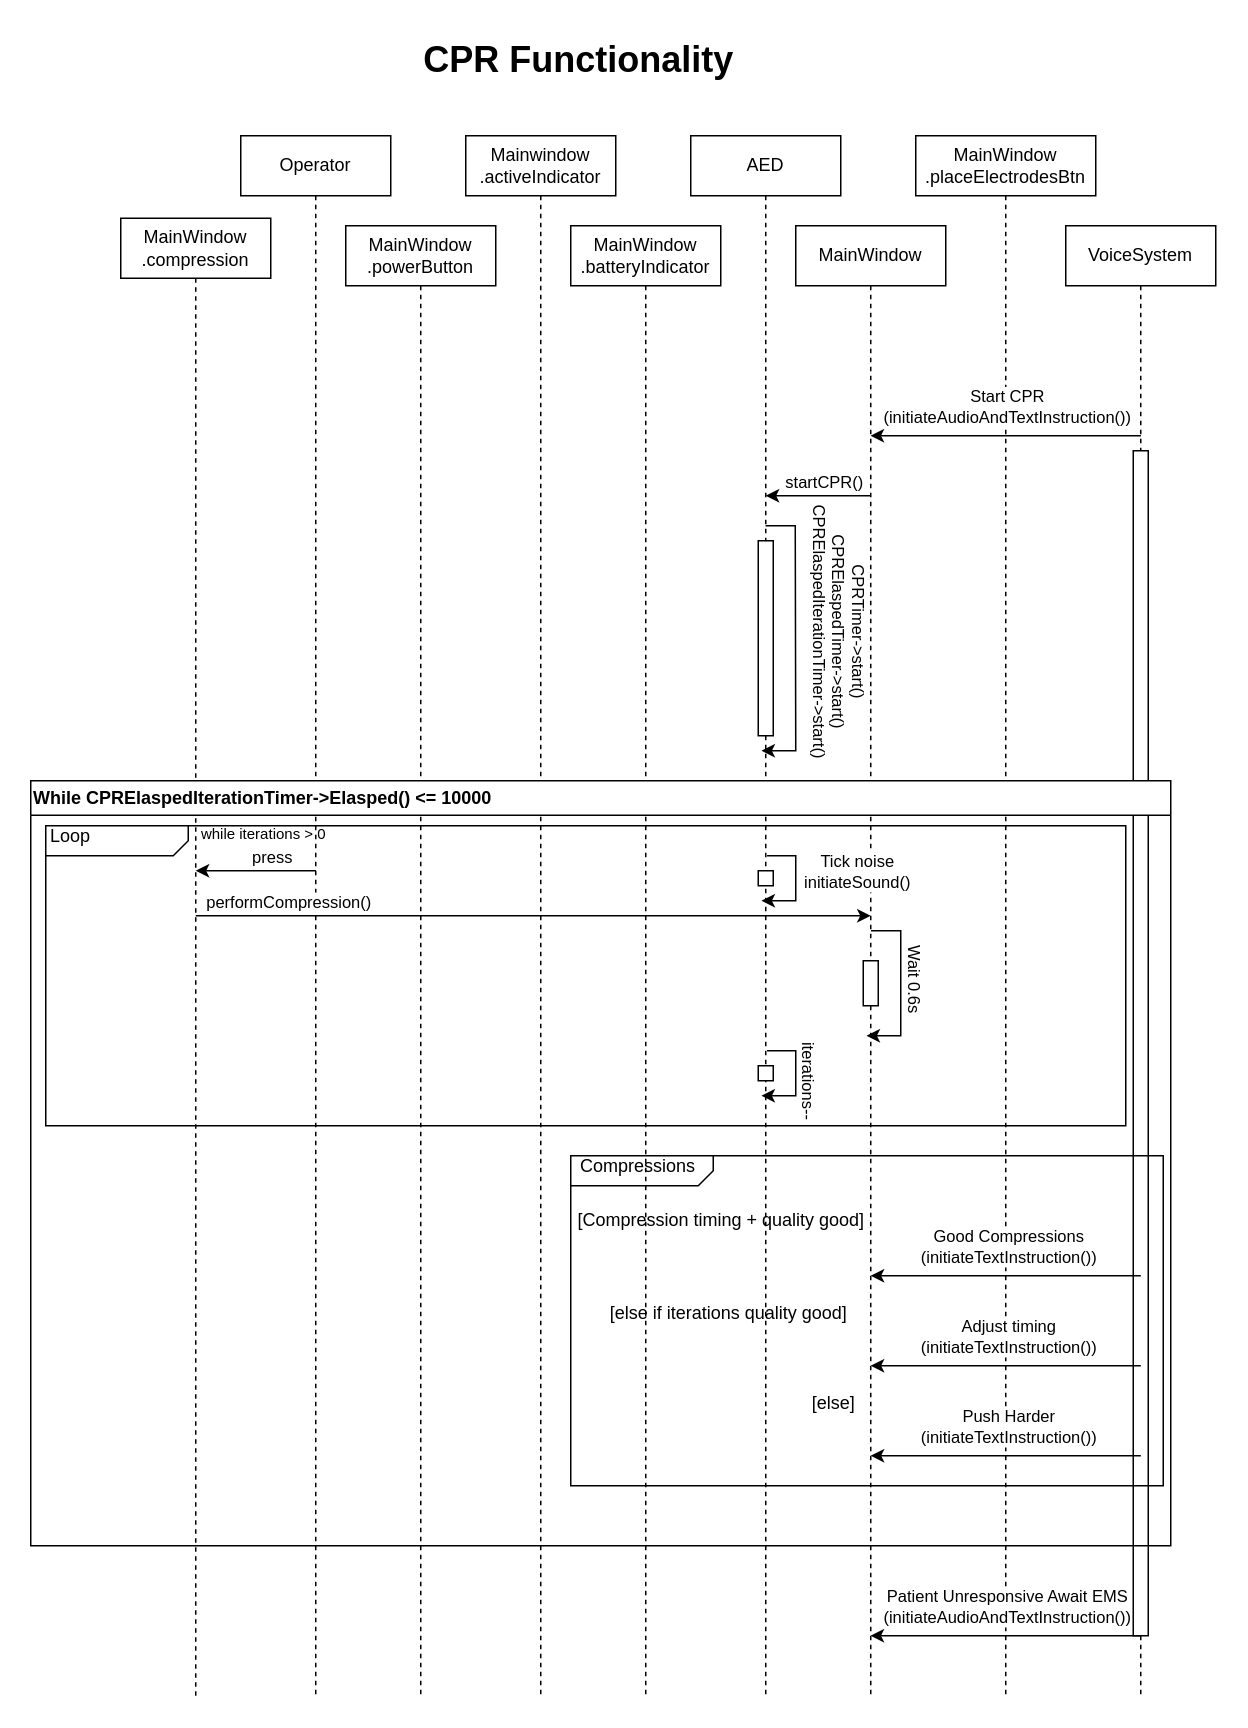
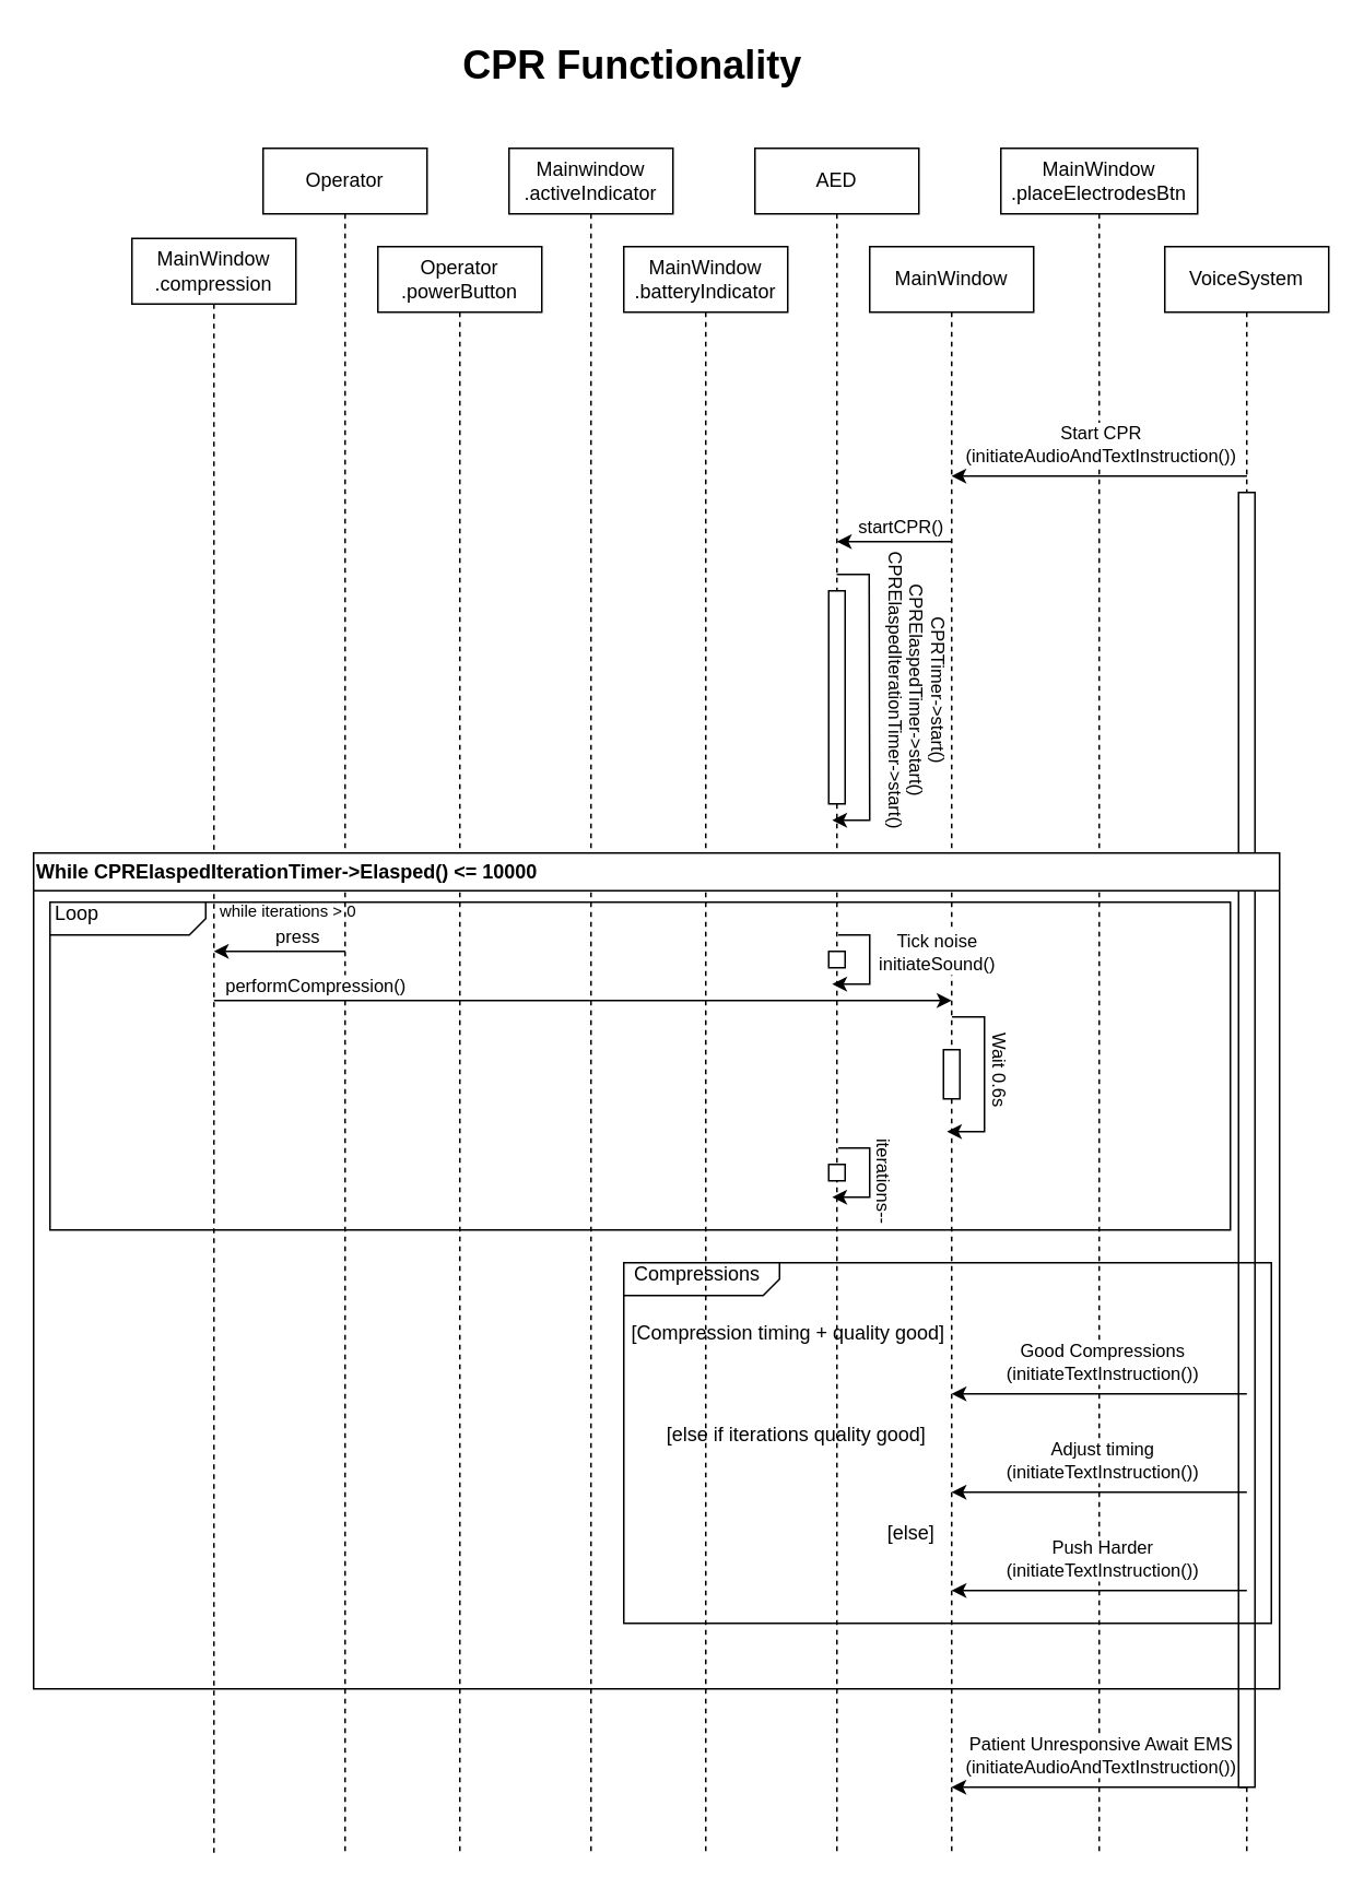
  <mxCell id="0" />
  <mxCell id="1" parent="0" />
  <mxCell id="2" value="CPR Functionality" style="text;strokeColor=none;fillColor=none;html=1;fontSize=24;fontStyle=1;verticalAlign=middle;align=center;" parent="1" vertex="1"><mxGeometry x="165" y="20" width="440" height="40" as="geometry" /></mxCell>
  <mxCell id="3" value="Operator" style="shape=umlLifeline;perimeter=lifelinePerimeter;whiteSpace=wrap;html=1;container=0;dropTarget=0;collapsible=0;recursiveResize=0;outlineConnect=0;portConstraint=eastwest;newEdgeStyle={&quot;edgeStyle&quot;:&quot;elbowEdgeStyle&quot;,&quot;elbow&quot;:&quot;vertical&quot;,&quot;curved&quot;:0,&quot;rounded&quot;:0};" parent="1" vertex="1"><mxGeometry x="160" y="90" width="100" height="1040" as="geometry" /></mxCell>
  <mxCell id="4" value="&lt;div&gt;AED&lt;/div&gt;" style="shape=umlLifeline;perimeter=lifelinePerimeter;whiteSpace=wrap;html=1;container=0;dropTarget=0;collapsible=0;recursiveResize=0;outlineConnect=0;portConstraint=eastwest;newEdgeStyle={&quot;edgeStyle&quot;:&quot;elbowEdgeStyle&quot;,&quot;elbow&quot;:&quot;vertical&quot;,&quot;curved&quot;:0,&quot;rounded&quot;:0};" parent="1" vertex="1"><mxGeometry x="460" y="90" width="100" height="1040" as="geometry" /></mxCell>
  <mxCell id="5" value="" style="html=1;points=[[0,0,0,0,5],[0,1,0,0,-5],[1,0,0,0,5],[1,1,0,0,-5]];perimeter=orthogonalPerimeter;outlineConnect=0;targetShapes=umlLifeline;portConstraint=eastwest;newEdgeStyle={&quot;curved&quot;:0,&quot;rounded&quot;:0};" vertex="1" parent="4"><mxGeometry x="45" y="270" width="10" height="130" as="geometry" /></mxCell>
  <mxCell id="6" value="VoiceSystem" style="shape=umlLifeline;perimeter=lifelinePerimeter;whiteSpace=wrap;html=1;container=0;dropTarget=0;collapsible=0;recursiveResize=0;outlineConnect=0;portConstraint=eastwest;newEdgeStyle={&quot;edgeStyle&quot;:&quot;elbowEdgeStyle&quot;,&quot;elbow&quot;:&quot;vertical&quot;,&quot;curved&quot;:0,&quot;rounded&quot;:0};" parent="1" vertex="1"><mxGeometry x="710" y="150" width="100" height="980" as="geometry" /></mxCell>
  <mxCell id="7" value="" style="html=1;points=[[0,0,0,0,5],[0,1,0,0,-5],[1,0,0,0,5],[1,1,0,0,-5]];perimeter=orthogonalPerimeter;outlineConnect=0;targetShapes=umlLifeline;portConstraint=eastwest;newEdgeStyle={&quot;curved&quot;:0,&quot;rounded&quot;:0};" vertex="1" parent="6"><mxGeometry x="45" y="150" width="10" height="790" as="geometry" /></mxCell>
  <mxCell id="8" value="MainWindow" style="shape=umlLifeline;perimeter=lifelinePerimeter;whiteSpace=wrap;html=1;container=0;dropTarget=0;collapsible=0;recursiveResize=0;outlineConnect=0;portConstraint=eastwest;newEdgeStyle={&quot;edgeStyle&quot;:&quot;elbowEdgeStyle&quot;,&quot;elbow&quot;:&quot;vertical&quot;,&quot;curved&quot;:0,&quot;rounded&quot;:0};" parent="1" vertex="1"><mxGeometry x="530" y="150" width="100" height="980" as="geometry" /></mxCell>
- <mxCell id="9" value="&lt;div&gt;MainWindow&lt;/div&gt;&lt;div&gt;.powerButton&lt;/div&gt;" style="shape=umlLifeline;perimeter=lifelinePerimeter;whiteSpace=wrap;html=1;container=0;dropTarget=0;collapsible=0;recursiveResize=0;outlineConnect=0;portConstraint=eastwest;newEdgeStyle={&quot;edgeStyle&quot;:&quot;elbowEdgeStyle&quot;,&quot;elbow&quot;:&quot;vertical&quot;,&quot;curved&quot;:0,&quot;rounded&quot;:0};" parent="1" vertex="1"><mxGeometry x="230" y="150" width="100" height="980" as="geometry" /></mxCell>
+ <mxCell id="9" value="&lt;div&gt;Operator&lt;/div&gt;&lt;div&gt;.powerButton&lt;/div&gt;" style="shape=umlLifeline;perimeter=lifelinePerimeter;whiteSpace=wrap;html=1;container=0;dropTarget=0;collapsible=0;recursiveResize=0;outlineConnect=0;portConstraint=eastwest;newEdgeStyle={&quot;edgeStyle&quot;:&quot;elbowEdgeStyle&quot;,&quot;elbow&quot;:&quot;vertical&quot;,&quot;curved&quot;:0,&quot;rounded&quot;:0};" parent="1" vertex="1"><mxGeometry x="230" y="150" width="100" height="980" as="geometry" /></mxCell>
  <mxCell id="10" value="&lt;div&gt;Mainwindow&lt;/div&gt;&lt;div&gt;.activeIndicator&lt;br&gt;&lt;/div&gt;" style="shape=umlLifeline;perimeter=lifelinePerimeter;whiteSpace=wrap;html=1;container=0;dropTarget=0;collapsible=0;recursiveResize=0;outlineConnect=0;portConstraint=eastwest;newEdgeStyle={&quot;edgeStyle&quot;:&quot;elbowEdgeStyle&quot;,&quot;elbow&quot;:&quot;vertical&quot;,&quot;curved&quot;:0,&quot;rounded&quot;:0};" parent="1" vertex="1"><mxGeometry x="310" y="90" width="100" height="1040" as="geometry" /></mxCell>
  <mxCell id="11" value="&lt;div&gt;MainWindow&lt;/div&gt;&lt;div&gt;.batteryIndicator&lt;br&gt;&lt;/div&gt;" style="shape=umlLifeline;perimeter=lifelinePerimeter;whiteSpace=wrap;html=1;container=0;dropTarget=0;collapsible=0;recursiveResize=0;outlineConnect=0;portConstraint=eastwest;newEdgeStyle={&quot;edgeStyle&quot;:&quot;elbowEdgeStyle&quot;,&quot;elbow&quot;:&quot;vertical&quot;,&quot;curved&quot;:0,&quot;rounded&quot;:0};" parent="1" vertex="1"><mxGeometry x="380" y="150" width="100" height="980" as="geometry" /></mxCell>
  <mxCell id="12" value="&lt;div&gt;MainWindow&lt;/div&gt;&lt;div&gt;.placeElectrodesBtn&lt;br&gt;&lt;/div&gt;" style="shape=umlLifeline;perimeter=lifelinePerimeter;whiteSpace=wrap;html=1;container=0;dropTarget=0;collapsible=0;recursiveResize=0;outlineConnect=0;portConstraint=eastwest;newEdgeStyle={&quot;edgeStyle&quot;:&quot;elbowEdgeStyle&quot;,&quot;elbow&quot;:&quot;vertical&quot;,&quot;curved&quot;:0,&quot;rounded&quot;:0};" parent="1" vertex="1"><mxGeometry x="610" y="90" width="120" height="1040" as="geometry" /></mxCell>
  <mxCell id="13" value="" style="endArrow=classic;html=1;rounded=0;" parent="1" edge="1"><mxGeometry width="50" height="50" relative="1" as="geometry"><mxPoint x="760.09" y="290" as="sourcePoint" /><mxPoint x="579.914" y="290" as="targetPoint" /></mxGeometry></mxCell>
  <mxCell id="14" value="&lt;div&gt;Start CPR&lt;br&gt;&lt;/div&gt;&lt;div&gt;(initiateAudioAndTextInstruction())&lt;/div&gt;" style="edgeLabel;html=1;align=center;verticalAlign=middle;resizable=0;points=[];" parent="13" connectable="0" vertex="1"><mxGeometry x="-0.124" y="-2" relative="1" as="geometry"><mxPoint x="-11" y="-18" as="offset" /></mxGeometry></mxCell>
  <mxCell id="15" value="&lt;div&gt;MainWindow&lt;/div&gt;&lt;div&gt;.compression&lt;br&gt;&lt;/div&gt;" style="shape=umlLifeline;perimeter=lifelinePerimeter;whiteSpace=wrap;html=1;container=0;dropTarget=0;collapsible=0;recursiveResize=0;outlineConnect=0;portConstraint=eastwest;newEdgeStyle={&quot;edgeStyle&quot;:&quot;elbowEdgeStyle&quot;,&quot;elbow&quot;:&quot;vertical&quot;,&quot;curved&quot;:0,&quot;rounded&quot;:0};fillColor=none;" parent="1" vertex="1"><mxGeometry x="80" y="145" width="100" height="985" as="geometry" /></mxCell>
  <mxCell id="16" value="" style="endArrow=classic;html=1;rounded=0;" parent="1" edge="1"><mxGeometry width="50" height="50" relative="1" as="geometry"><mxPoint x="210.18" y="580" as="sourcePoint" /><mxPoint x="130" y="580" as="targetPoint" /></mxGeometry></mxCell>
  <mxCell id="17" value="press" style="edgeLabel;html=1;align=center;verticalAlign=middle;resizable=0;points=[];" parent="16" connectable="0" vertex="1"><mxGeometry x="-0.124" y="-2" relative="1" as="geometry"><mxPoint x="5" y="-8" as="offset" /></mxGeometry></mxCell>
  <mxCell id="18" value="" style="endArrow=classic;html=1;rounded=0;" parent="1" edge="1"><mxGeometry width="50" height="50" relative="1" as="geometry"><mxPoint x="130.002" y="610" as="sourcePoint" /><mxPoint x="579.91" y="610" as="targetPoint" /></mxGeometry></mxCell>
  <mxCell id="19" value="performCompression()" style="edgeLabel;html=1;align=center;verticalAlign=middle;resizable=0;points=[];" parent="18" connectable="0" vertex="1"><mxGeometry x="-0.792" y="-1" relative="1" as="geometry"><mxPoint x="14" y="-11" as="offset" /></mxGeometry></mxCell>
  <mxCell id="20" value="" style="endArrow=classic;html=1;rounded=0;" parent="1" edge="1"><mxGeometry width="50" height="50" relative="1" as="geometry"><mxPoint x="580.21" y="620" as="sourcePoint" /><mxPoint x="577.167" y="690" as="targetPoint" /><Array as="points"><mxPoint x="600" y="620" /><mxPoint x="600" y="690" /></Array></mxGeometry></mxCell>
  <mxCell id="21" value="&lt;div&gt;Wait 0.6s&lt;/div&gt;" style="edgeLabel;html=1;align=center;verticalAlign=middle;resizable=0;points=[];rotation=90;" parent="20" connectable="0" vertex="1"><mxGeometry x="-0.508" y="2" relative="1" as="geometry"><mxPoint x="8" y="23" as="offset" /></mxGeometry></mxCell>
  <mxCell id="22" value="" style="endArrow=classic;html=1;rounded=0;" parent="1" edge="1"><mxGeometry width="50" height="50" relative="1" as="geometry"><mxPoint x="579.59" y="330" as="sourcePoint" /><mxPoint x="510" y="330" as="targetPoint" /></mxGeometry></mxCell>
  <mxCell id="23" value="startCPR()" style="edgeLabel;html=1;align=center;verticalAlign=middle;resizable=0;points=[];" parent="22" connectable="0" vertex="1"><mxGeometry x="-0.124" y="-2" relative="1" as="geometry"><mxPoint x="-1" y="-8" as="offset" /></mxGeometry></mxCell>
  <mxCell id="24" value="" style="endArrow=classic;html=1;rounded=0;" parent="1" edge="1"><mxGeometry width="50" height="50" relative="1" as="geometry"><mxPoint x="509.88" y="350" as="sourcePoint" /><mxPoint x="507.167" y="500" as="targetPoint" /><Array as="points"><mxPoint x="529.67" y="350" /><mxPoint x="530" y="500" /><mxPoint x="510" y="500" /></Array></mxGeometry></mxCell>
  <mxCell id="25" value="&lt;div&gt;CPRTimer-&amp;gt;start()&lt;/div&gt;&lt;div&gt;CPRElaspedTimer-&amp;gt;start()&lt;/div&gt;&lt;div&gt;CPRElaspedIterationTimer-&amp;gt;start()&lt;br&gt;&lt;/div&gt;" style="edgeLabel;html=1;align=center;verticalAlign=middle;resizable=0;points=[];rotation=90;" parent="24" connectable="0" vertex="1"><mxGeometry x="-0.508" y="2" relative="1" as="geometry"><mxPoint x="28" y="43" as="offset" /></mxGeometry></mxCell>
  <mxCell id="26" value="" style="endArrow=classic;html=1;rounded=0;" parent="1" edge="1"><mxGeometry width="50" height="50" relative="1" as="geometry"><mxPoint x="510.88" y="570" as="sourcePoint" /><mxPoint x="507.167" y="600" as="targetPoint" /><Array as="points"><mxPoint x="530" y="570" /><mxPoint x="530" y="600" /></Array></mxGeometry></mxCell>
  <mxCell id="27" value="&lt;div&gt;Tick noise&lt;br&gt;&lt;/div&gt;&lt;div&gt;initiateSound()&lt;/div&gt;" style="edgeLabel;html=1;align=center;verticalAlign=middle;resizable=0;points=[];rotation=0;" parent="26" connectable="0" vertex="1"><mxGeometry x="-0.508" y="2" relative="1" as="geometry"><mxPoint x="42" y="12" as="offset" /></mxGeometry></mxCell>
  <mxCell id="28" value="&lt;div align=&quot;left&quot;&gt;While CPRElaspedIterationTimer-&amp;gt;Elasped() &amp;lt;= 10000&lt;/div&gt;" style="swimlane;whiteSpace=wrap;html=1;align=left;" parent="1" vertex="1"><mxGeometry x="20" y="520" width="760" height="510" as="geometry" /></mxCell>
  <mxCell id="29" value="&amp;nbsp;Loop" style="html=1;shape=mxgraph.sysml.package;overflow=fill;labelX=95;align=left;spacingLeft=5;verticalAlign=top;spacingTop=-3;fillColor=none;" parent="28" vertex="1"><mxGeometry x="10" y="30" width="720" height="200" as="geometry" /></mxCell>
  <mxCell id="30" value="" style="endArrow=classic;html=1;rounded=0;" parent="28" edge="1"><mxGeometry width="50" height="50" relative="1" as="geometry"><mxPoint x="740.05" y="330" as="sourcePoint" /><mxPoint x="559.997" y="330" as="targetPoint" /></mxGeometry></mxCell>
  <mxCell id="31" value="&lt;div&gt;Good Compressions&lt;/div&gt;&lt;div&gt;(initiateTextInstruction())&lt;br&gt;&lt;/div&gt;" style="edgeLabel;html=1;align=center;verticalAlign=middle;resizable=0;points=[];" parent="30" connectable="0" vertex="1"><mxGeometry x="-0.419" y="-2" relative="1" as="geometry"><mxPoint x="-37" y="-18" as="offset" /></mxGeometry></mxCell>
  <mxCell id="32" value="&lt;font style=&quot;font-size: 10px;&quot;&gt;while iterations &amp;gt; 0&lt;/font&gt;" style="text;html=1;align=center;verticalAlign=middle;resizable=0;points=[];autosize=1;strokeColor=none;fillColor=none;" parent="28" vertex="1"><mxGeometry x="100" y="20" width="110" height="30" as="geometry" /></mxCell>
  <mxCell id="33" value="" style="endArrow=classic;html=1;rounded=0;" parent="28" edge="1"><mxGeometry width="50" height="50" relative="1" as="geometry"><mxPoint x="490.88" y="180" as="sourcePoint" /><mxPoint x="487.167" y="210" as="targetPoint" /><Array as="points"><mxPoint x="510" y="180" /><mxPoint x="510" y="210" /></Array></mxGeometry></mxCell>
  <mxCell id="34" value="iterations--" style="edgeLabel;html=1;align=center;verticalAlign=middle;resizable=0;points=[];rotation=90;" parent="33" connectable="0" vertex="1"><mxGeometry x="-0.508" y="2" relative="1" as="geometry"><mxPoint x="11" y="22" as="offset" /></mxGeometry></mxCell>
  <mxCell id="35" value="&amp;nbsp; Compressions" style="html=1;shape=mxgraph.sysml.package;overflow=fill;labelX=95;align=left;spacingLeft=5;verticalAlign=top;spacingTop=-3;fillColor=none;" parent="28" vertex="1"><mxGeometry x="360" y="250" width="395" height="220" as="geometry" /></mxCell>
  <mxCell id="36" value="[Compression timing + quality good]" style="text;html=1;align=center;verticalAlign=middle;resizable=0;points=[];autosize=1;strokeColor=none;fillColor=none;" parent="28" vertex="1"><mxGeometry x="355" y="278" width="210" height="30" as="geometry" /></mxCell>
  <mxCell id="37" value="" style="endArrow=classic;html=1;rounded=0;" parent="28" edge="1"><mxGeometry width="50" height="50" relative="1" as="geometry"><mxPoint x="740.05" y="390" as="sourcePoint" /><mxPoint x="559.997" y="390" as="targetPoint" /></mxGeometry></mxCell>
  <mxCell id="38" value="Adjust timing&lt;br&gt;&lt;div&gt;(initiateTextInstruction())&lt;br&gt;&lt;/div&gt;" style="edgeLabel;html=1;align=center;verticalAlign=middle;resizable=0;points=[];" parent="37" connectable="0" vertex="1"><mxGeometry x="-0.419" y="-2" relative="1" as="geometry"><mxPoint x="-37" y="-18" as="offset" /></mxGeometry></mxCell>
  <mxCell id="39" value="[else if iterations quality good]" style="text;html=1;align=center;verticalAlign=middle;resizable=0;points=[];autosize=1;strokeColor=none;fillColor=none;" parent="28" vertex="1"><mxGeometry x="365" y="340" width="200" height="30" as="geometry" /></mxCell>
  <mxCell id="40" value="[else]" style="text;html=1;align=center;verticalAlign=middle;resizable=0;points=[];autosize=1;strokeColor=none;fillColor=none;" parent="28" vertex="1"><mxGeometry x="510" y="400" width="50" height="30" as="geometry" /></mxCell>
  <mxCell id="41" value="" style="endArrow=classic;html=1;rounded=0;" parent="28" edge="1"><mxGeometry width="50" height="50" relative="1" as="geometry"><mxPoint x="740.05" y="450" as="sourcePoint" /><mxPoint x="559.997" y="450" as="targetPoint" /></mxGeometry></mxCell>
  <mxCell id="42" value="Push Harder&lt;br&gt;&lt;div&gt;(initiateTextInstruction())&lt;br&gt;&lt;/div&gt;" style="edgeLabel;html=1;align=center;verticalAlign=middle;resizable=0;points=[];" parent="41" connectable="0" vertex="1"><mxGeometry x="-0.419" y="-2" relative="1" as="geometry"><mxPoint x="-37" y="-18" as="offset" /></mxGeometry></mxCell>
  <mxCell id="43" value="" style="html=1;points=[[0,0,0,0,5],[0,1,0,0,-5],[1,0,0,0,5],[1,1,0,0,-5]];perimeter=orthogonalPerimeter;outlineConnect=0;targetShapes=umlLifeline;portConstraint=eastwest;newEdgeStyle={&quot;curved&quot;:0,&quot;rounded&quot;:0};" vertex="1" parent="28"><mxGeometry x="555" y="120" width="10" height="30" as="geometry" /></mxCell>
  <mxCell id="44" value="" style="html=1;points=[[0,0,0,0,5],[0,1,0,0,-5],[1,0,0,0,5],[1,1,0,0,-5]];perimeter=orthogonalPerimeter;outlineConnect=0;targetShapes=umlLifeline;portConstraint=eastwest;newEdgeStyle={&quot;curved&quot;:0,&quot;rounded&quot;:0};" vertex="1" parent="28"><mxGeometry x="485" y="60" width="10" height="10" as="geometry" /></mxCell>
  <mxCell id="45" value="" style="html=1;points=[[0,0,0,0,5],[0,1,0,0,-5],[1,0,0,0,5],[1,1,0,0,-5]];perimeter=orthogonalPerimeter;outlineConnect=0;targetShapes=umlLifeline;portConstraint=eastwest;newEdgeStyle={&quot;curved&quot;:0,&quot;rounded&quot;:0};" vertex="1" parent="28"><mxGeometry x="485" y="190" width="10" height="10" as="geometry" /></mxCell>
  <mxCell id="46" value="" style="endArrow=classic;html=1;rounded=0;" parent="1" edge="1"><mxGeometry width="50" height="50" relative="1" as="geometry"><mxPoint x="760.09" y="1090" as="sourcePoint" /><mxPoint x="579.914" y="1090" as="targetPoint" /></mxGeometry></mxCell>
  <mxCell id="47" value="&lt;div&gt;Patient Unresponsive Await EMS&lt;br&gt;&lt;/div&gt;&lt;div&gt;(initiateAudioAndTextInstruction())&lt;/div&gt;" style="edgeLabel;html=1;align=center;verticalAlign=middle;resizable=0;points=[];" parent="46" connectable="0" vertex="1"><mxGeometry x="-0.124" y="-2" relative="1" as="geometry"><mxPoint x="-11" y="-18" as="offset" /></mxGeometry></mxCell>
